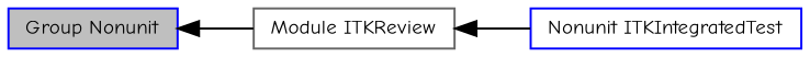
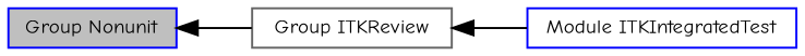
  digraph {
    fontname="Comic Neue"
    rankdir=LR
    node [color=blue fillcolor=white fontname="Comic Neue" fontsize=10 shape=box style=filled]
    edge [dir=back fontname="Comic Neue" fontsize=10 labelfontname=Helvetica labelfontsize=10 shape=plaintext style=solid]
    n1 [fillcolor=grey75 fontcolor=black height=0.2 label="Group Nonunit" width=0.4]
-   n2 [color=gray40 height=0.2 label="Module ITKReview" width=0.4]
-   n3 [height=0.2 label="Nonunit ITKIntegratedTest" width=0.4]
+   n2 [color=gray40 height=0.2 label="Group ITKReview" width=0.4]
+   n3 [height=0.2 label="Module ITKIntegratedTest" width=0.4]
    n1 -> n2
    n2 -> n3
  }
